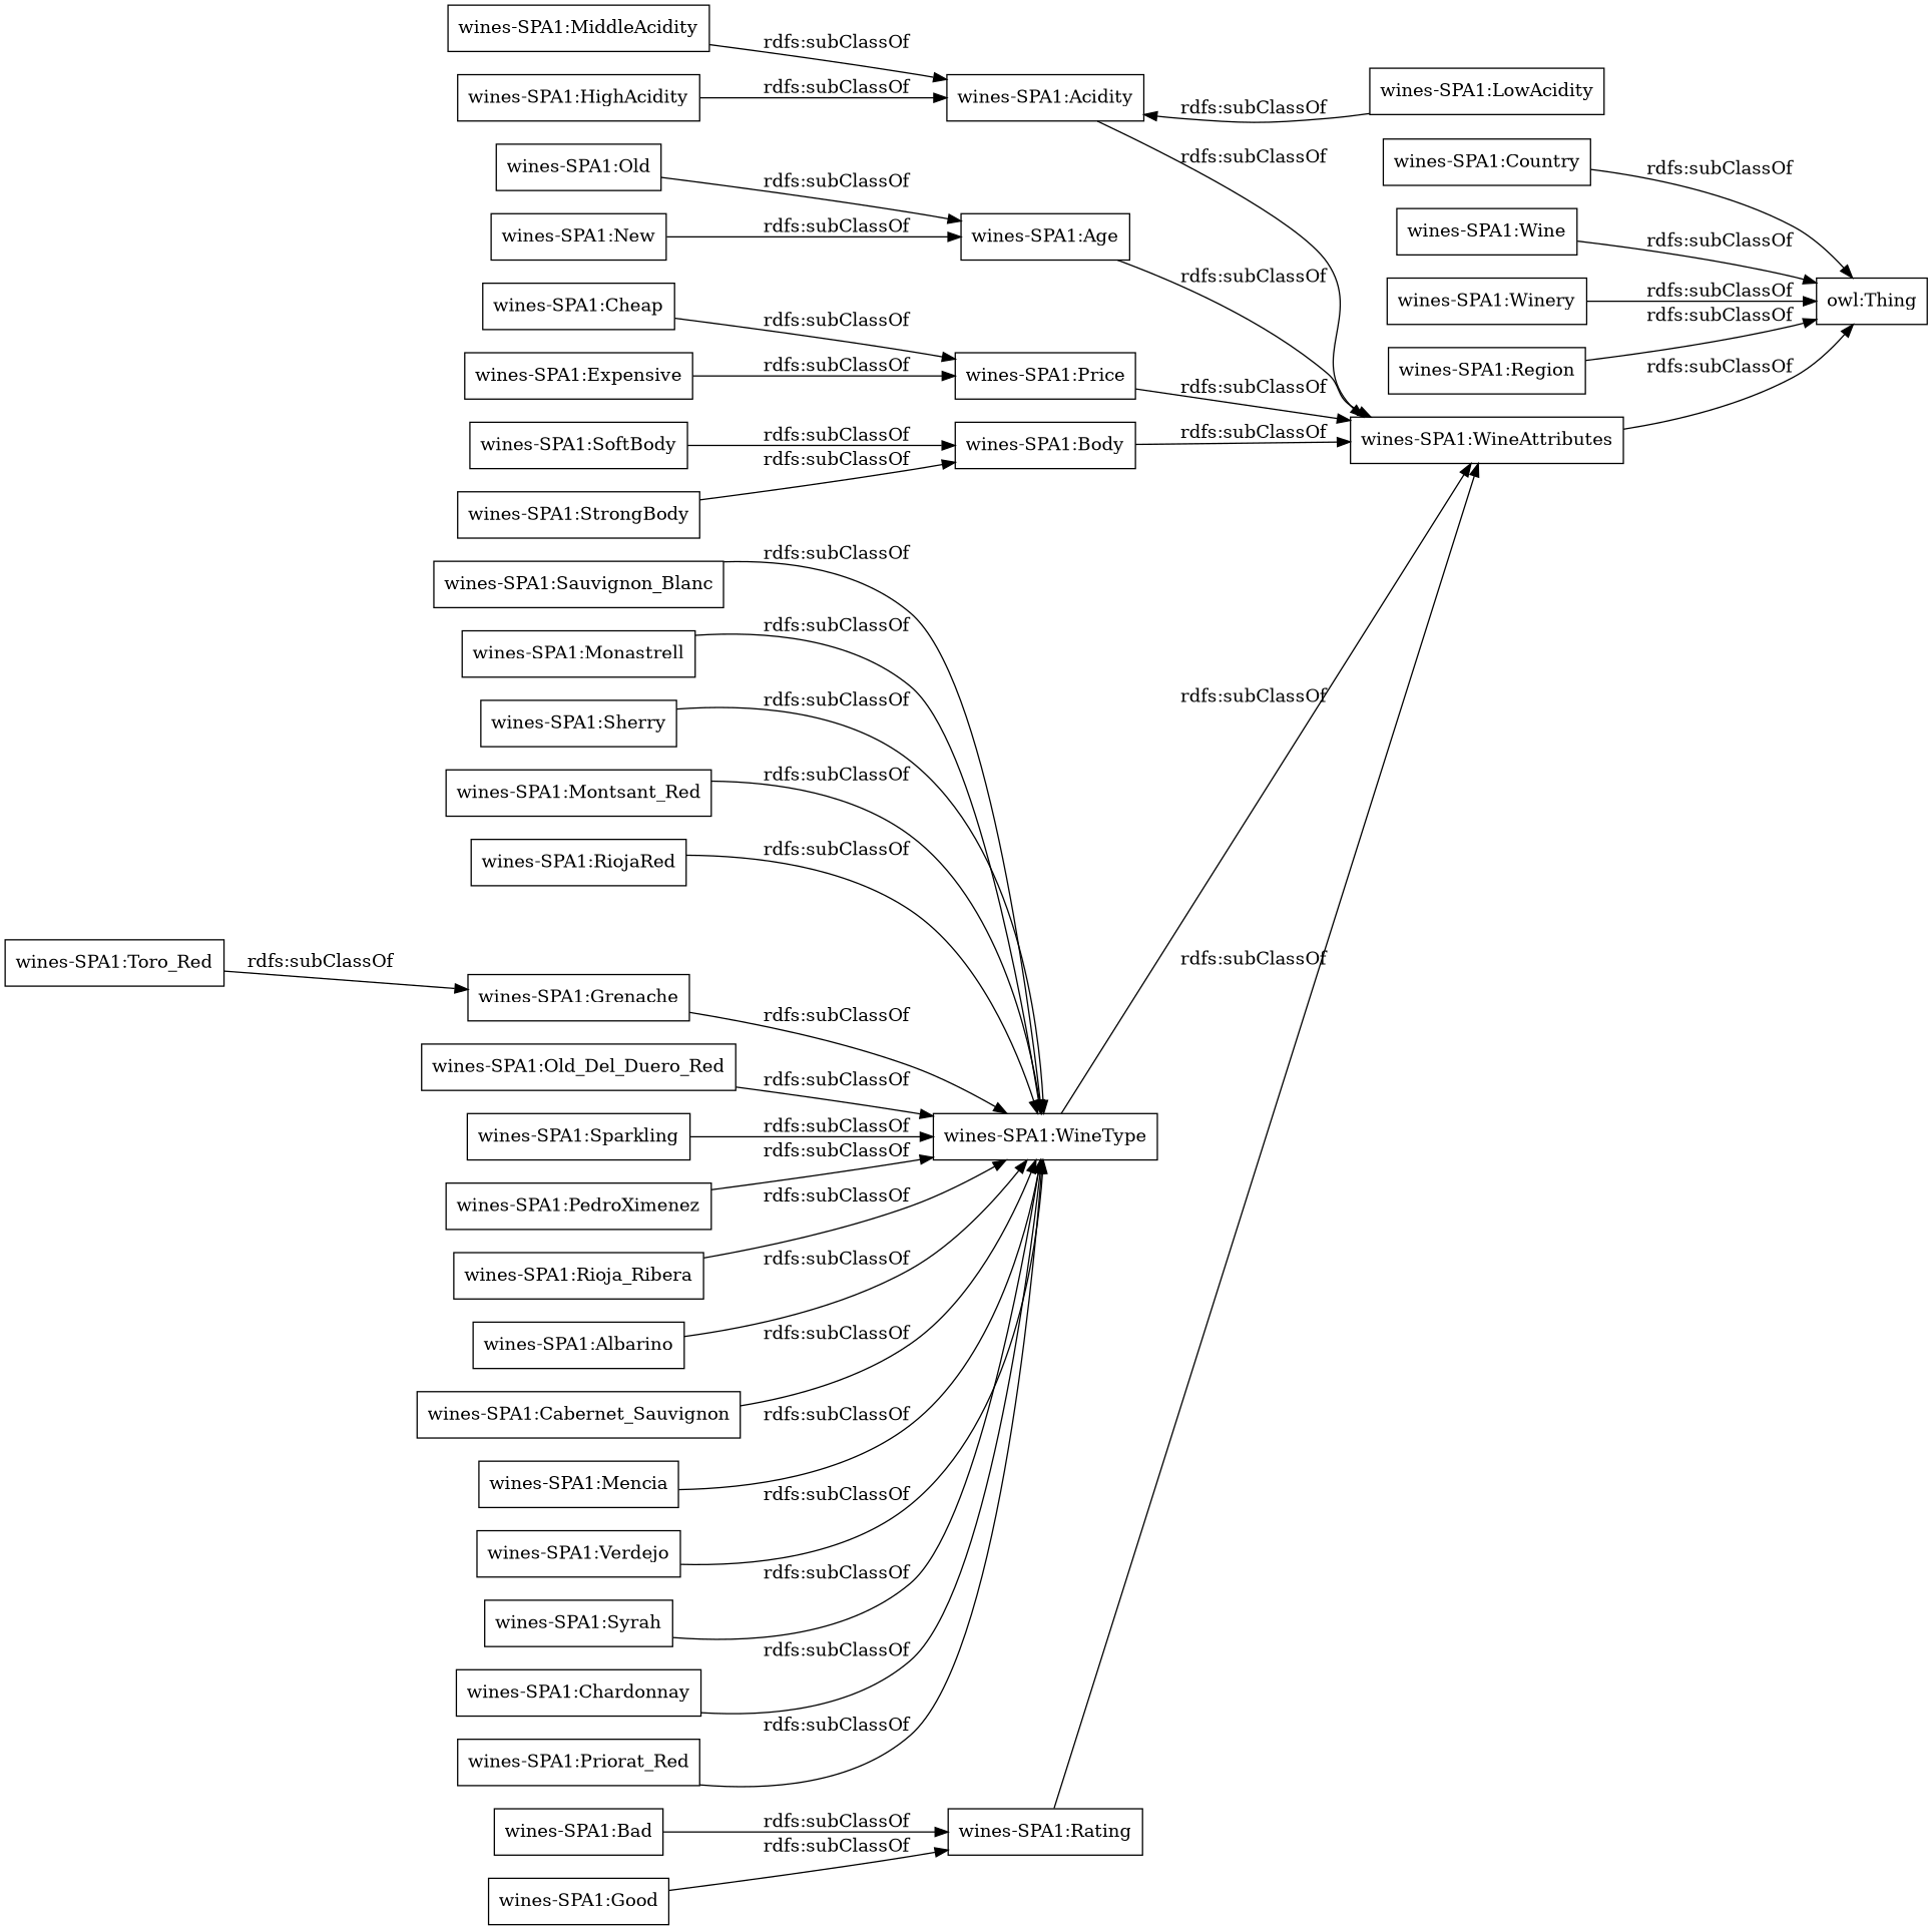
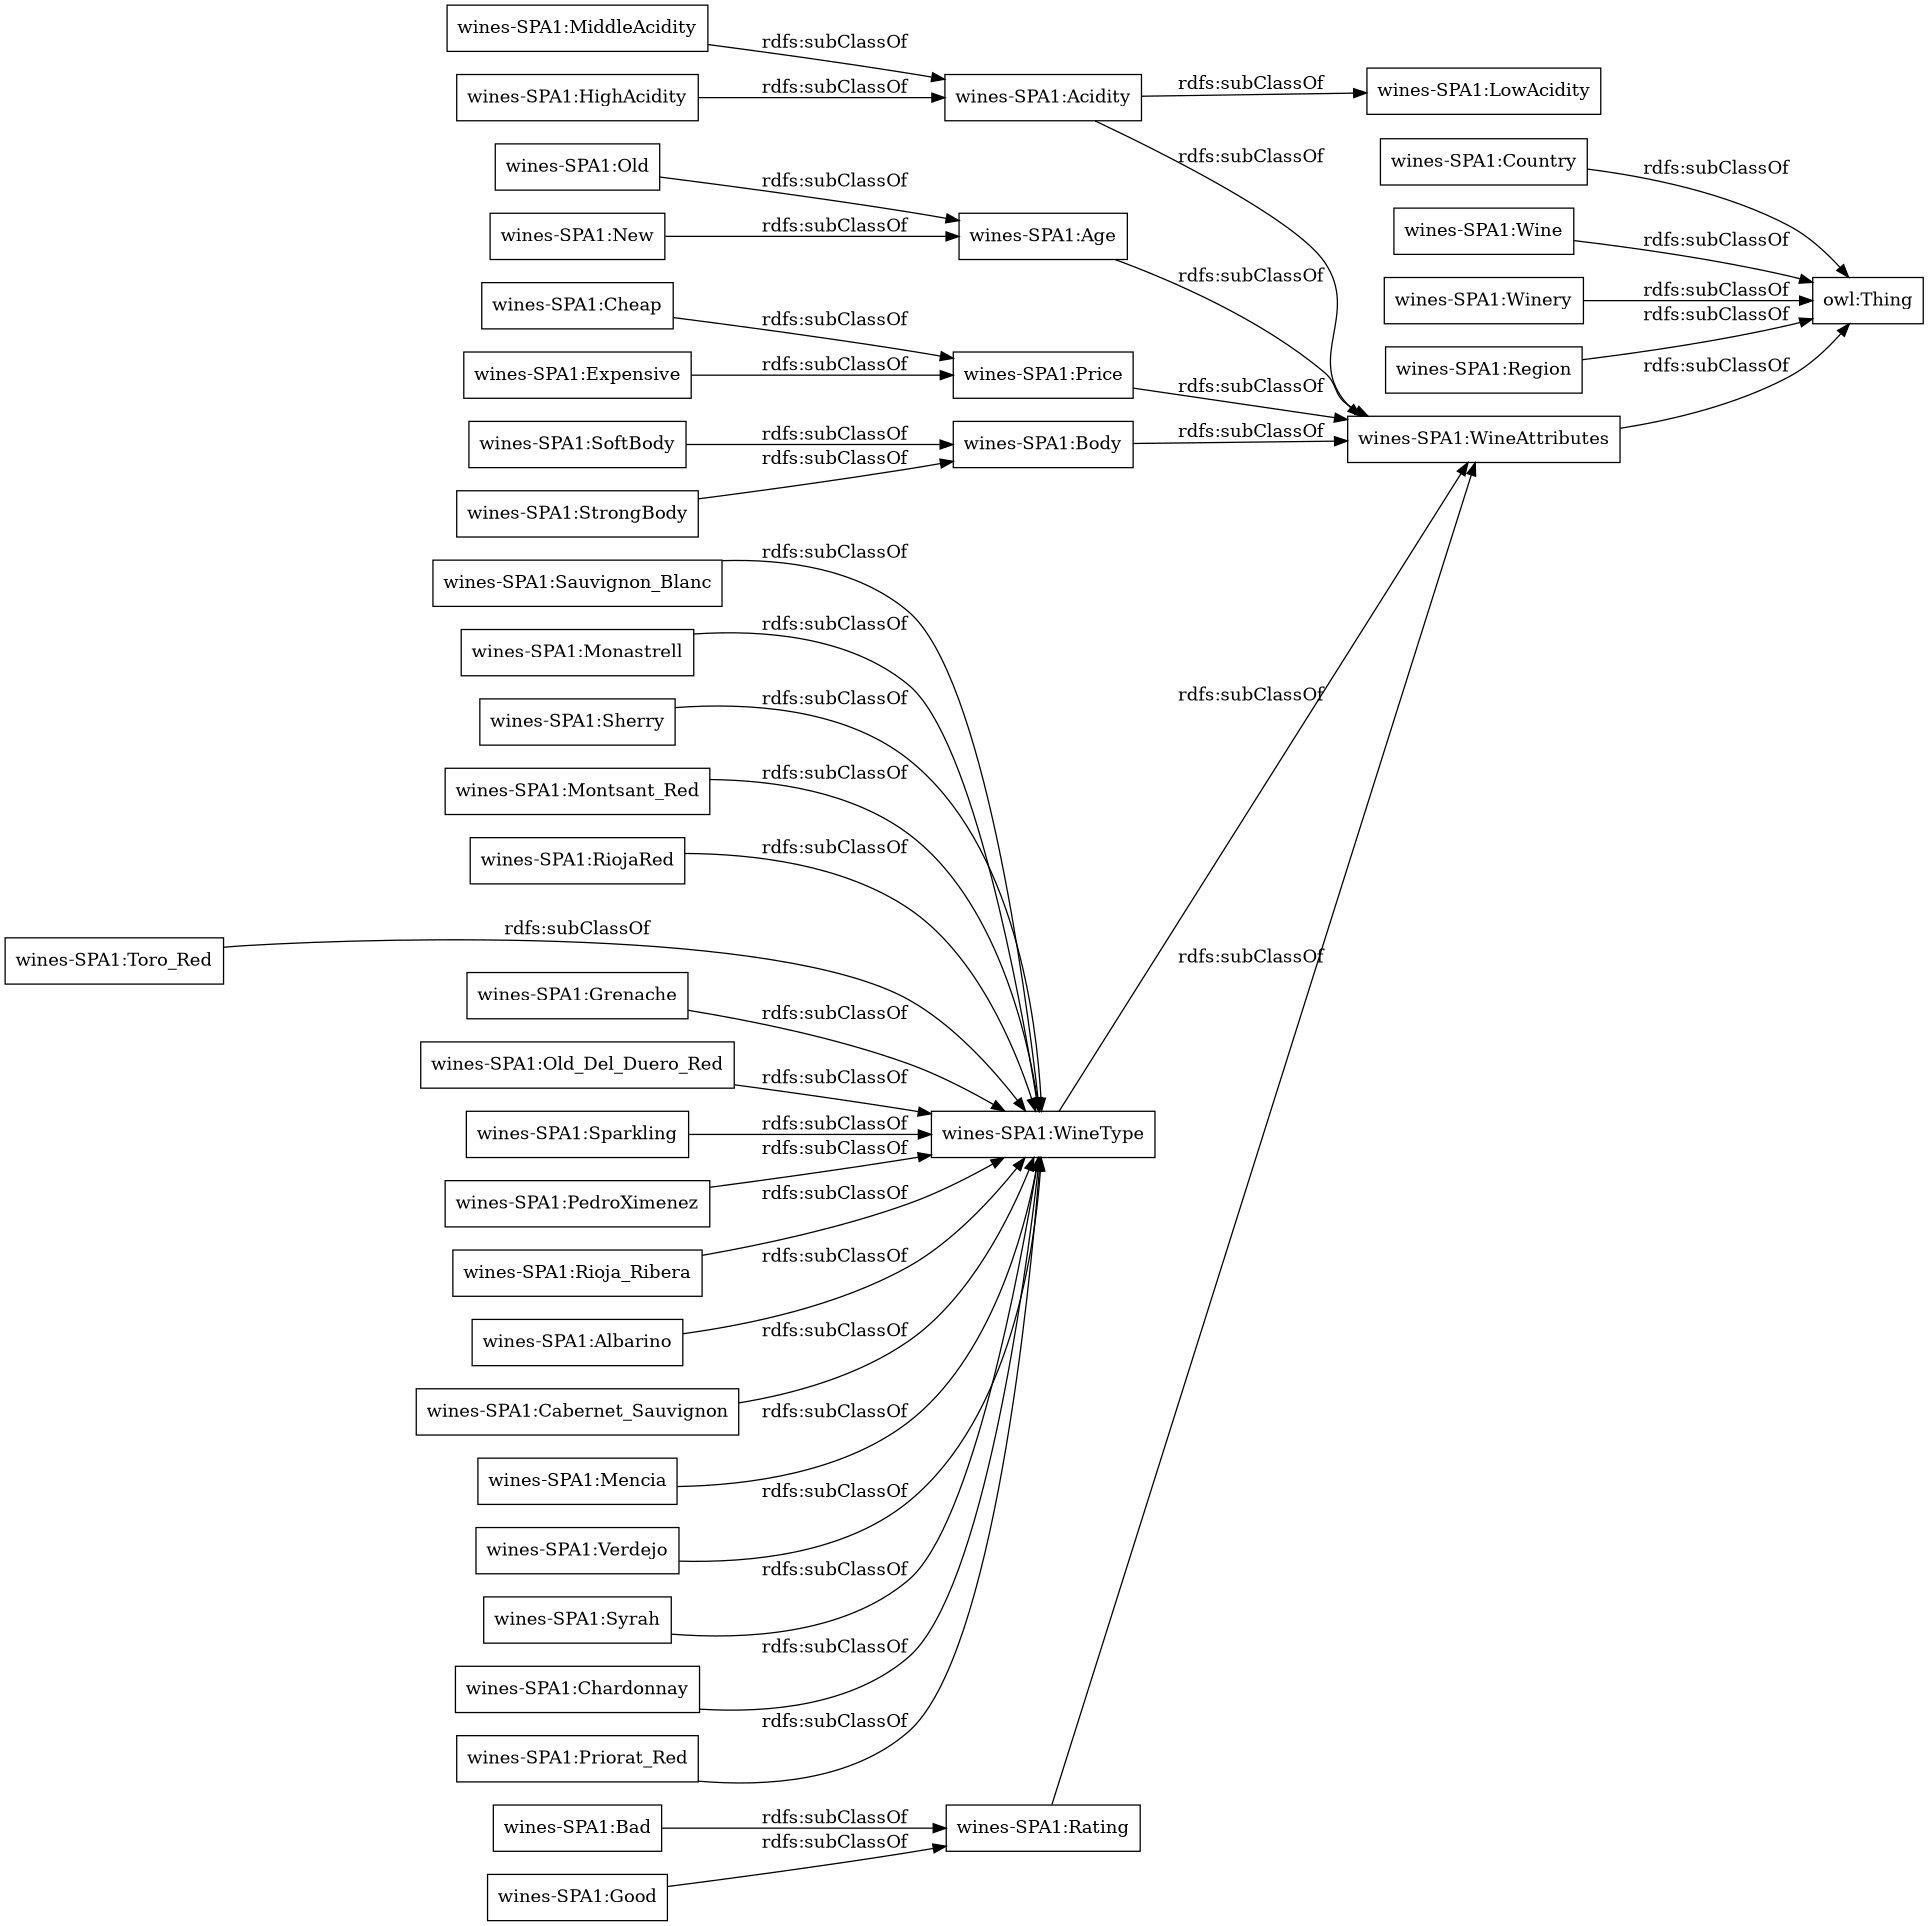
  digraph {
    rankdir=LR
    node [color=black shape=rectangle]
    "wines-SPA1:Sherry"
    "wines-SPA1:WineType"
    "wines-SPA1:WineAttributes"
    "wines-SPA1:Albarino"
    "wines-SPA1:Cabernet_Sauvignon"
    "wines-SPA1:Age"
    "owl:Thing"
    "wines-SPA1:Price"
    "wines-SPA1:Mencia"
    "wines-SPA1:Country"
    "wines-SPA1:Verdejo"
    "wines-SPA1:Syrah"
    "wines-SPA1:Wine"
    "wines-SPA1:Chardonnay"
    "wines-SPA1:LowAcidity"
    "wines-SPA1:Acidity"
    "wines-SPA1:Cheap"
    "wines-SPA1:Expensive"
    "wines-SPA1:Priorat_Red"
    "wines-SPA1:Sauvignon_Blanc"
    "wines-SPA1:Monastrell"
    "wines-SPA1:Montsant_Red"
    "wines-SPA1:Rating"
    "wines-SPA1:Winery"
    "wines-SPA1:RiojaRed"
    "wines-SPA1:Good"
    "wines-SPA1:Region"
    "wines-SPA1:Toro_Red"
    "wines-SPA1:SoftBody"
    "wines-SPA1:Body"
    "wines-SPA1:Old"
    "wines-SPA1:New"
    n33 [label="wines-SPA1:Old_Del_Duero_Red"]
    "wines-SPA1:Grenache"
    "wines-SPA1:Sparkling"
    "wines-SPA1:MiddleAcidity"
    "wines-SPA1:StrongBody"
    "wines-SPA1:Bad"
    "wines-SPA1:PedroXimenez"
    "wines-SPA1:HighAcidity"
    n41 [label="wines-SPA1:Rioja_Ribera"]
    "wines-SPA1:Sherry" -> "wines-SPA1:WineType" [label="rdfs:subClassOf"]
    "wines-SPA1:WineType" -> "wines-SPA1:WineAttributes" [label="rdfs:subClassOf"]
    "wines-SPA1:WineAttributes" -> "owl:Thing" [label="rdfs:subClassOf"]
    "wines-SPA1:Albarino" -> "wines-SPA1:WineType" [label="rdfs:subClassOf"]
    "wines-SPA1:Cabernet_Sauvignon" -> "wines-SPA1:WineType" [label="rdfs:subClassOf"]
    "wines-SPA1:Age" -> "wines-SPA1:WineAttributes" [label="rdfs:subClassOf"]
    "wines-SPA1:Price" -> "wines-SPA1:WineAttributes" [label="rdfs:subClassOf"]
    "wines-SPA1:Mencia" -> "wines-SPA1:WineType" [label="rdfs:subClassOf"]
    "wines-SPA1:Country" -> "owl:Thing" [label="rdfs:subClassOf"]
    "wines-SPA1:Verdejo" -> "wines-SPA1:WineType" [label="rdfs:subClassOf"]
    "wines-SPA1:Syrah" -> "wines-SPA1:WineType" [label="rdfs:subClassOf"]
    "wines-SPA1:Wine" -> "owl:Thing" [label="rdfs:subClassOf"]
    "wines-SPA1:Chardonnay" -> "wines-SPA1:WineType" [label="rdfs:subClassOf"]
-   "wines-SPA1:LowAcidity" -> "wines-SPA1:Acidity" [label="rdfs:subClassOf"]
+   "wines-SPA1:Acidity" -> "wines-SPA1:LowAcidity" [label="rdfs:subClassOf"]
    "wines-SPA1:Acidity" -> "wines-SPA1:WineAttributes" [label="rdfs:subClassOf"]
    "wines-SPA1:Cheap" -> "wines-SPA1:Price" [label="rdfs:subClassOf"]
    "wines-SPA1:Expensive" -> "wines-SPA1:Price" [label="rdfs:subClassOf"]
    "wines-SPA1:Priorat_Red" -> "wines-SPA1:WineType" [label="rdfs:subClassOf"]
    "wines-SPA1:Sauvignon_Blanc" -> "wines-SPA1:WineType" [label="rdfs:subClassOf"]
    "wines-SPA1:Monastrell" -> "wines-SPA1:WineType" [label="rdfs:subClassOf"]
    "wines-SPA1:Montsant_Red" -> "wines-SPA1:WineType" [label="rdfs:subClassOf"]
    "wines-SPA1:Rating" -> "wines-SPA1:WineAttributes" [label="rdfs:subClassOf"]
    "wines-SPA1:Winery" -> "owl:Thing" [label="rdfs:subClassOf"]
    "wines-SPA1:RiojaRed" -> "wines-SPA1:WineType" [label="rdfs:subClassOf"]
    "wines-SPA1:Good" -> "wines-SPA1:Rating" [label="rdfs:subClassOf"]
    "wines-SPA1:Region" -> "owl:Thing" [label="rdfs:subClassOf"]
-   "wines-SPA1:Toro_Red" -> "wines-SPA1:Grenache" [label="rdfs:subClassOf"]
+   "wines-SPA1:Toro_Red" -> "wines-SPA1:WineType" [label="rdfs:subClassOf"]
    "wines-SPA1:SoftBody" -> "wines-SPA1:Body" [label="rdfs:subClassOf"]
    "wines-SPA1:Body" -> "wines-SPA1:WineAttributes" [label="rdfs:subClassOf"]
    "wines-SPA1:Old" -> "wines-SPA1:Age" [label="rdfs:subClassOf"]
    "wines-SPA1:New" -> "wines-SPA1:Age" [label="rdfs:subClassOf"]
    n33 -> "wines-SPA1:WineType" [label="rdfs:subClassOf"]
    "wines-SPA1:Grenache" -> "wines-SPA1:WineType" [label="rdfs:subClassOf"]
    "wines-SPA1:Sparkling" -> "wines-SPA1:WineType" [label="rdfs:subClassOf"]
    "wines-SPA1:MiddleAcidity" -> "wines-SPA1:Acidity" [label="rdfs:subClassOf"]
    "wines-SPA1:StrongBody" -> "wines-SPA1:Body" [label="rdfs:subClassOf"]
    "wines-SPA1:Bad" -> "wines-SPA1:Rating" [label="rdfs:subClassOf"]
    "wines-SPA1:PedroXimenez" -> "wines-SPA1:WineType" [label="rdfs:subClassOf"]
    "wines-SPA1:HighAcidity" -> "wines-SPA1:Acidity" [label="rdfs:subClassOf"]
    n41 -> "wines-SPA1:WineType" [label="rdfs:subClassOf"]
  }
